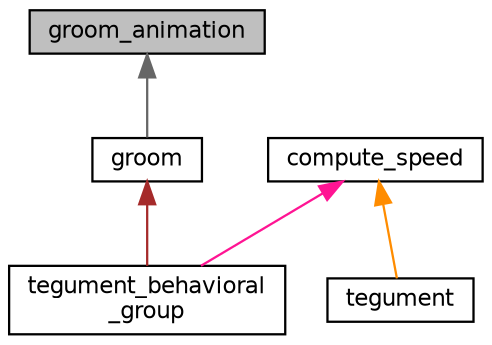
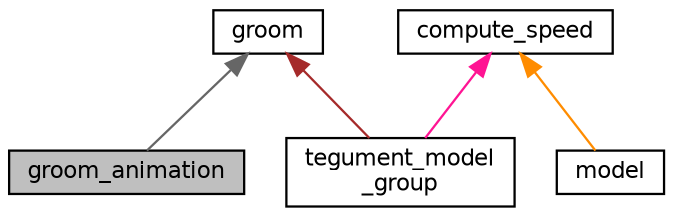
  digraph {
    rankdir=TB
    node [color=black fillcolor=white fontname=Helvetica fontsize=10 shape=record style=filled]
    edge [dir=back fontname=Helvetica fontsize=10 labelfontname=Helvetica labelfontsize=10 style=solid]
    n1 [fillcolor=grey75 fontcolor=black height=0.2 label=groom_animation width=0.4]
    n2 [height=0.2 label=groom width=0.4]
-   n3 [height=0.2 label="tegument_behavioral\l_group" width=0.4]
+   n3 [height=0.2 label="tegument_model\l_group" width=0.4]
    n4 [height=0.2 label=compute_speed width=0.4]
-   n5 [height=0.2 label=tegument width=0.4]
-   n1 -> n2 [color=gray40]
+   n5 [height=0.2 label=model width=0.4]
+   n2 -> n1 [color=gray40]
    n2 -> n3 [color=brown]
    n4 -> n3 [color=deeppink]
    n4 -> n5 [color=darkorange]
  }
